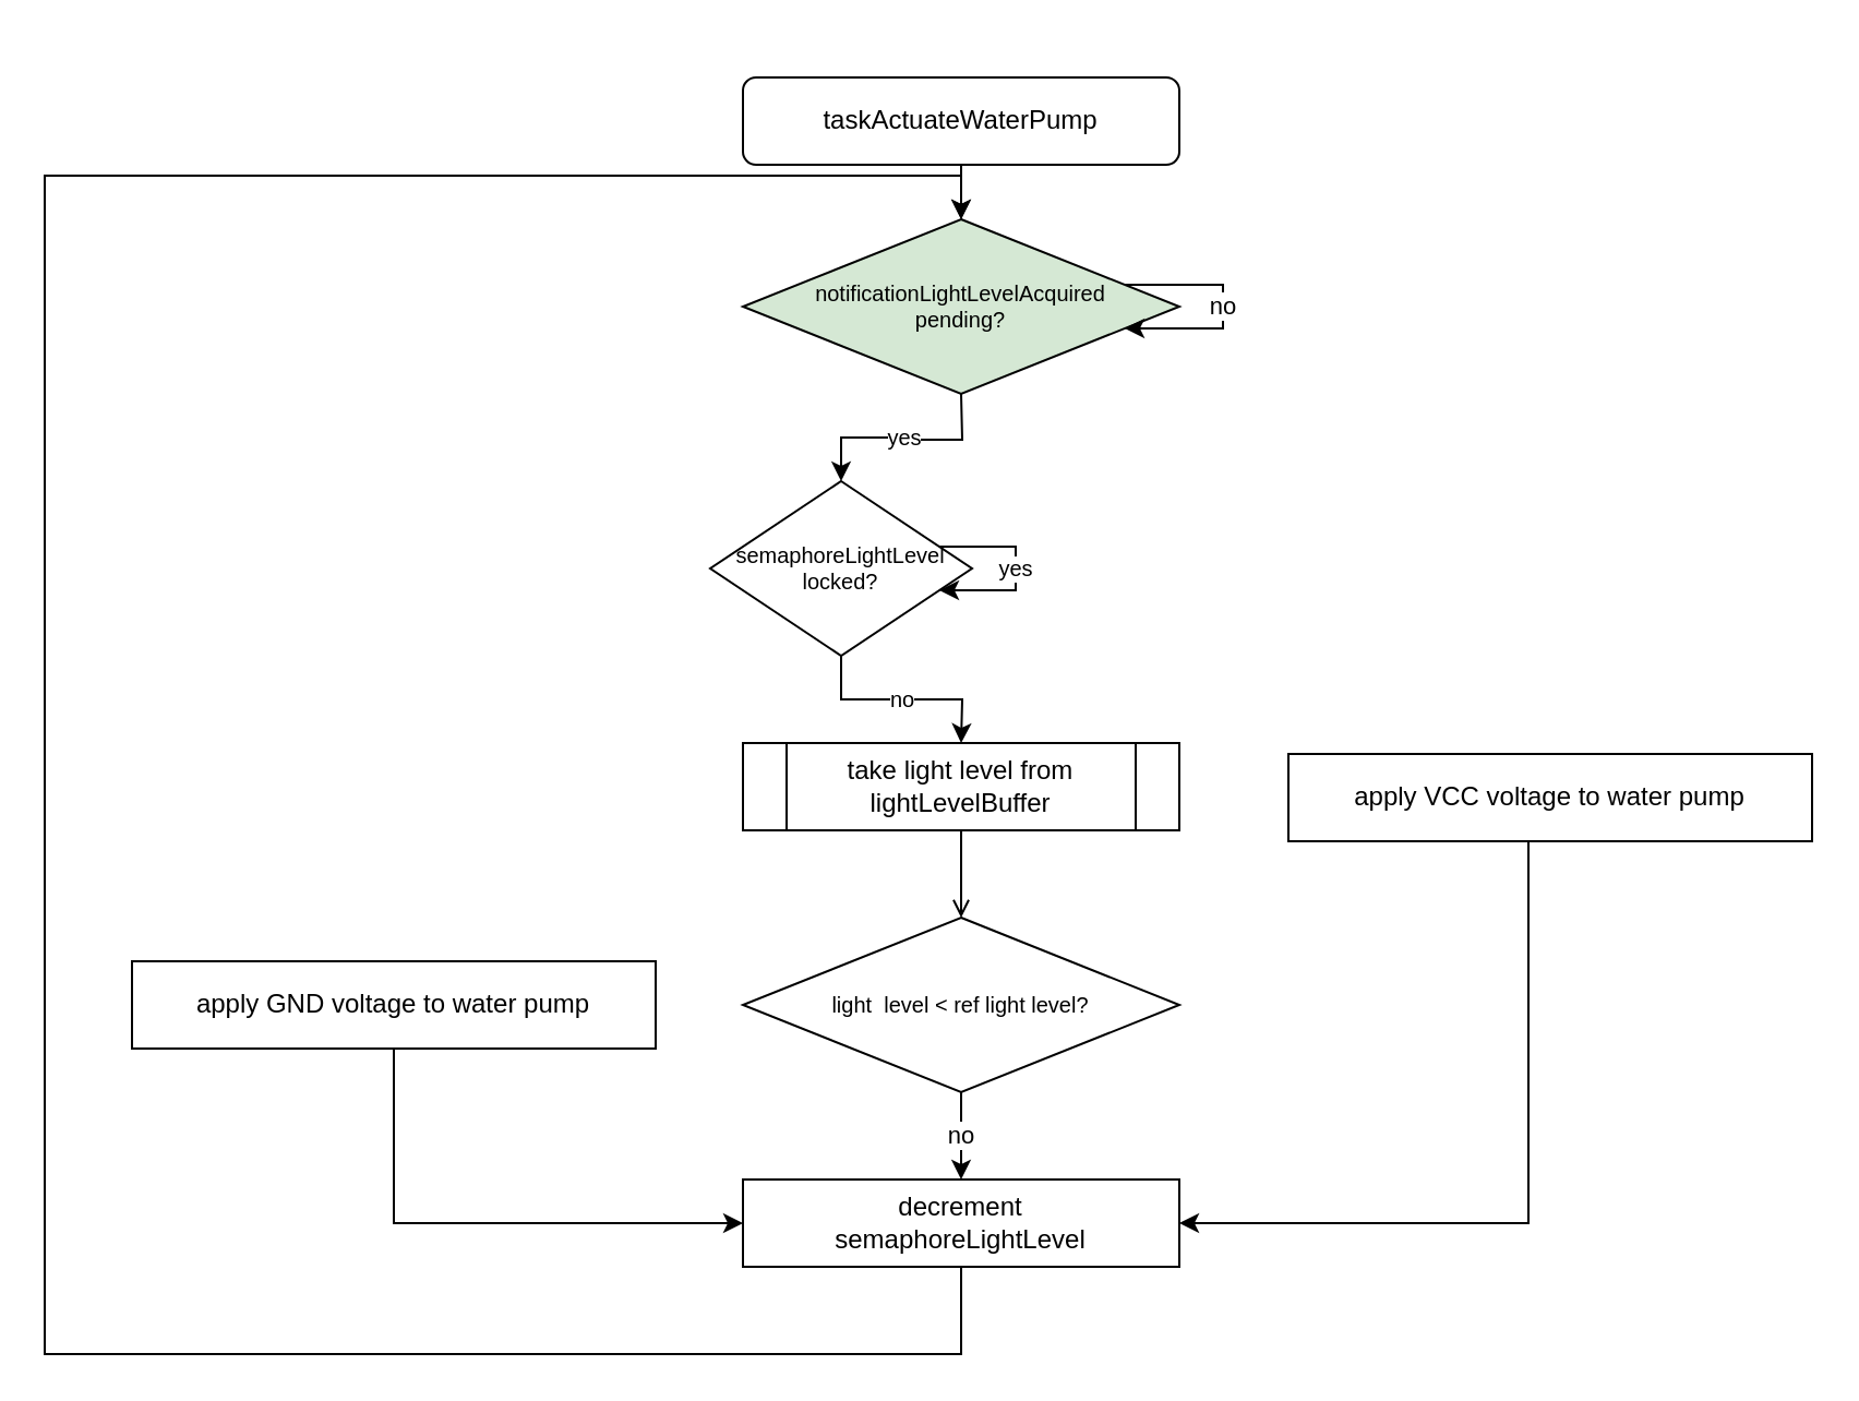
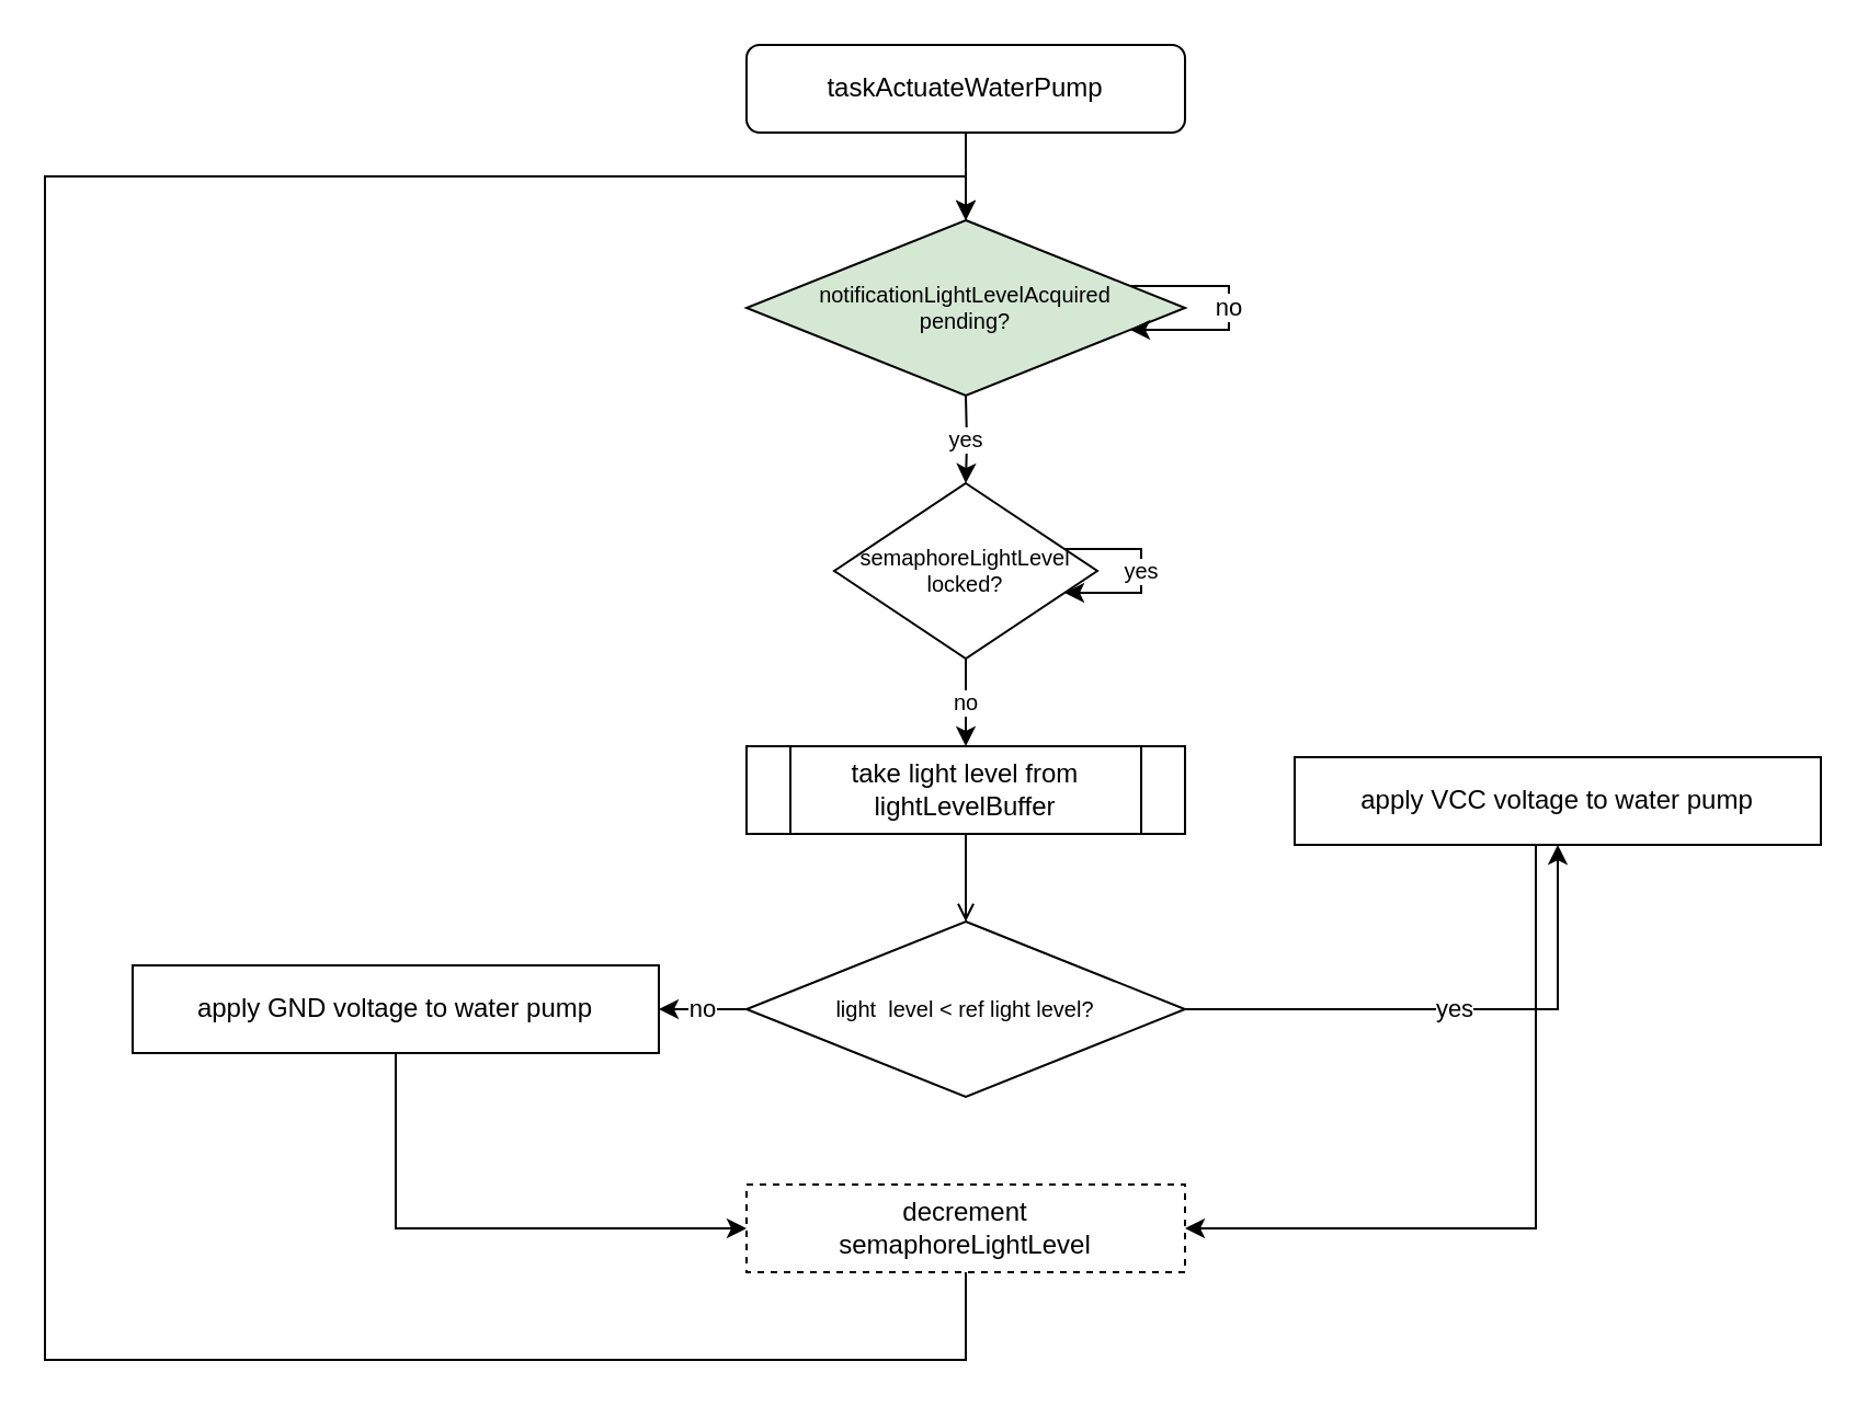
  <mxCell id="0" />
  <mxCell id="1" parent="0" />
  <mxCell id="2" value="" style="edgeStyle=orthogonalEdgeStyle;rounded=0;orthogonalLoop=1;jettySize=auto;html=1;fontSize=10;" parent="1" source="3" edge="1"><mxGeometry relative="1" as="geometry"><mxPoint x="440" y="100" as="targetPoint" /></mxGeometry></mxCell>
- <mxCell id="3" value="taskActuateWaterPump" style="rounded=1;whiteSpace=wrap;html=1;" parent="1" vertex="1"><mxGeometry x="340" y="35" width="200" height="40" as="geometry" /></mxCell>
+ <mxCell id="3" value="taskActuateWaterPump" style="rounded=1;whiteSpace=wrap;html=1;" parent="1" vertex="1"><mxGeometry x="340" y="20" width="200" height="40" as="geometry" /></mxCell>
  <mxCell id="4" value="yes" style="edgeStyle=orthogonalEdgeStyle;rounded=0;orthogonalLoop=1;jettySize=auto;html=1;fontSize=10;" parent="1" target="6" edge="1"><mxGeometry relative="1" as="geometry"><mxPoint x="440" y="180" as="sourcePoint" /></mxGeometry></mxCell>
  <mxCell id="5" value="no" style="edgeStyle=orthogonalEdgeStyle;rounded=0;orthogonalLoop=1;jettySize=auto;html=1;fontSize=10;" parent="1" source="6" edge="1"><mxGeometry relative="1" as="geometry"><mxPoint x="440" y="340" as="targetPoint" /></mxGeometry></mxCell>
- <mxCell id="6" value="semaphoreLightLevel&lt;br style=&quot;font-size: 10px&quot;&gt;locked?" style="rhombus;whiteSpace=wrap;html=1;fontSize=10;" parent="1" vertex="1"><mxGeometry x="325" y="220" width="120" height="80" as="geometry" /></mxCell>
- <mxCell id="7" value="decrement&lt;br&gt;semaphoreLightLevel" style="rounded=0;whiteSpace=wrap;html=1;" parent="1" vertex="1"><mxGeometry x="340" y="540" width="200" height="40" as="geometry" /></mxCell>
+ <mxCell id="6" value="semaphoreLightLevel&lt;br style=&quot;font-size: 10px&quot;&gt;locked?" style="rhombus;whiteSpace=wrap;html=1;fontSize=10;" parent="1" vertex="1"><mxGeometry x="380" y="220" width="120" height="80" as="geometry" /></mxCell>
+ <mxCell id="7" value="decrement&lt;br&gt;semaphoreLightLevel" style="rounded=0;whiteSpace=wrap;html=1;dashed=1;" parent="1" vertex="1"><mxGeometry x="340" y="540" width="200" height="40" as="geometry" /></mxCell>
  <mxCell id="8" style="edgeStyle=orthogonalEdgeStyle;rounded=0;orthogonalLoop=1;jettySize=auto;html=1;entryX=0.5;entryY=0;entryDx=0;entryDy=0;fontSize=10;exitX=0.5;exitY=1;exitDx=0;exitDy=0;" parent="1" source="7" edge="1"><mxGeometry relative="1" as="geometry"><Array as="points"><mxPoint x="440" y="620" /><mxPoint x="20" y="620" /><mxPoint x="20" y="80" /><mxPoint x="440" y="80" /></Array><mxPoint x="440" y="1340" as="sourcePoint" /><mxPoint x="440" y="100" as="targetPoint" /></mxGeometry></mxCell>
  <mxCell id="9" value="yes" style="edgeStyle=orthogonalEdgeStyle;rounded=0;orthogonalLoop=1;jettySize=auto;html=1;fontSize=10;" parent="1" source="6" target="6" edge="1"><mxGeometry relative="1" as="geometry" /></mxCell>
  <mxCell id="10" value="notificationLightLevelAcquired&lt;br&gt;pending?" style="rhombus;whiteSpace=wrap;html=1;fontSize=10;fillColor=#d5e8d4;" parent="1" vertex="1"><mxGeometry x="340" y="100" width="200" height="80" as="geometry" /></mxCell>
  <mxCell id="11" value="no" style="edgeStyle=orthogonalEdgeStyle;rounded=0;orthogonalLoop=1;jettySize=auto;html=1;" parent="1" source="10" target="10" edge="1"><mxGeometry relative="1" as="geometry" /></mxCell>
- <mxCell id="12" value="no" style="edgeStyle=orthogonalEdgeStyle;rounded=0;orthogonalLoop=1;jettySize=auto;html=1;" parent="1" source="14" target="7" edge="1"><mxGeometry relative="1" as="geometry" /></mxCell>
+ <mxCell id="12" value="no" style="edgeStyle=orthogonalEdgeStyle;rounded=0;orthogonalLoop=1;jettySize=auto;html=1;" parent="1" source="14" target="20" edge="1"><mxGeometry relative="1" as="geometry" /></mxCell>
+ <mxCell id="13" value="yes" style="edgeStyle=orthogonalEdgeStyle;rounded=0;orthogonalLoop=1;jettySize=auto;html=1;" parent="1" source="14" target="18" edge="1"><mxGeometry relative="1" as="geometry" /></mxCell>
  <mxCell id="14" value="&lt;span style=&quot;font-size: 10px&quot;&gt;light&amp;nbsp; level &amp;lt; ref light level?&lt;br style=&quot;font-size: 10px&quot;&gt;&lt;/span&gt;" style="rhombus;whiteSpace=wrap;html=1;fontSize=10;" parent="1" vertex="1"><mxGeometry x="340" y="420" width="200" height="80" as="geometry" /></mxCell>
  <mxCell id="15" style="edgeStyle=orthogonalEdgeStyle;rounded=0;orthogonalLoop=1;jettySize=auto;html=1;endArrow=open;" parent="1" source="16" target="14" edge="1"><mxGeometry relative="1" as="geometry" /></mxCell>
  <mxCell id="16" value="take light level from lightLevelBuffer" style="shape=process;whiteSpace=wrap;html=1;backgroundOutline=1;" parent="1" vertex="1"><mxGeometry x="340" y="340" width="200" height="40" as="geometry" /></mxCell>
  <mxCell id="17" style="edgeStyle=orthogonalEdgeStyle;rounded=0;orthogonalLoop=1;jettySize=auto;html=1;entryX=1;entryY=0.5;entryDx=0;entryDy=0;" parent="1" source="18" target="7" edge="1"><mxGeometry relative="1" as="geometry"><Array as="points"><mxPoint x="700" y="560" /></Array></mxGeometry></mxCell>
  <mxCell id="18" value="apply VCC voltage to water pump" style="rounded=0;whiteSpace=wrap;html=1;" parent="1" vertex="1"><mxGeometry x="590" y="345" width="240" height="40" as="geometry" /></mxCell>
  <mxCell id="19" style="edgeStyle=orthogonalEdgeStyle;rounded=0;orthogonalLoop=1;jettySize=auto;html=1;entryX=0;entryY=0.5;entryDx=0;entryDy=0;" parent="1" source="20" target="7" edge="1"><mxGeometry relative="1" as="geometry"><Array as="points"><mxPoint x="180" y="560" /></Array></mxGeometry></mxCell>
  <mxCell id="20" value="apply GND voltage to water pump" style="rounded=0;whiteSpace=wrap;html=1;" parent="1" vertex="1"><mxGeometry y="440" width="240" height="40" as="geometry" x="60" /></mxCell>
